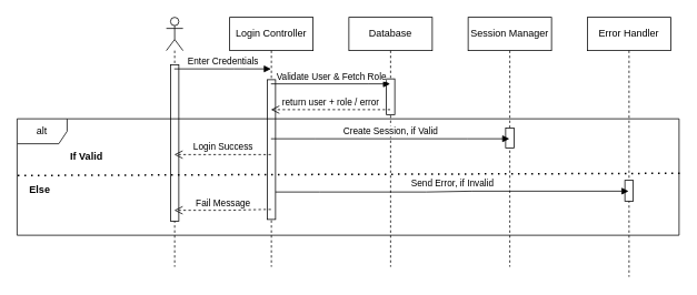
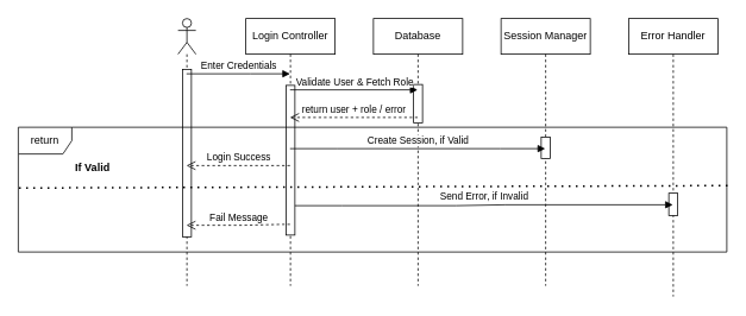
  <mxCell id="0" />
  <mxCell id="1" parent="0" />
  <mxCell id="2" value="" style="shape=umlLifeline;perimeter=lifelinePerimeter;whiteSpace=wrap;html=1;container=1;dropTarget=0;collapsible=0;recursiveResize=0;outlineConnect=0;portConstraint=eastwest;newEdgeStyle={&quot;curved&quot;:0,&quot;rounded&quot;:0};participant=umlActor;" vertex="1" parent="1"><mxGeometry x="199" y="20" width="20" height="300" as="geometry" /></mxCell>
  <mxCell id="3" value="" style="html=1;points=[[0,0,0,0,5],[0,1,0,0,-5],[1,0,0,0,5],[1,1,0,0,-5]];perimeter=orthogonalPerimeter;outlineConnect=0;targetShapes=umlLifeline;portConstraint=eastwest;newEdgeStyle={&quot;curved&quot;:0,&quot;rounded&quot;:0};" vertex="1" parent="2"><mxGeometry x="5" y="57" width="10" height="188" as="geometry" /></mxCell>
  <mxCell id="4" value="Login Controller" style="shape=umlLifeline;perimeter=lifelinePerimeter;whiteSpace=wrap;html=1;container=1;dropTarget=0;collapsible=0;recursiveResize=0;outlineConnect=0;portConstraint=eastwest;newEdgeStyle={&quot;curved&quot;:0,&quot;rounded&quot;:0};" vertex="1" parent="1"><mxGeometry x="275" y="20" width="100" height="300" as="geometry" /></mxCell>
  <mxCell id="5" value="" style="html=1;points=[[0,0,0,0,5],[0,1,0,0,-5],[1,0,0,0,5],[1,1,0,0,-5]];perimeter=orthogonalPerimeter;outlineConnect=0;targetShapes=umlLifeline;portConstraint=eastwest;newEdgeStyle={&quot;curved&quot;:0,&quot;rounded&quot;:0};" vertex="1" parent="4"><mxGeometry x="45" y="75" width="10" height="168" as="geometry" /></mxCell>
  <mxCell id="6" value="Database" style="shape=umlLifeline;perimeter=lifelinePerimeter;whiteSpace=wrap;html=1;container=1;dropTarget=0;collapsible=0;recursiveResize=0;outlineConnect=0;portConstraint=eastwest;newEdgeStyle={&quot;curved&quot;:0,&quot;rounded&quot;:0};" vertex="1" parent="1"><mxGeometry x="418" y="20" width="100" height="300" as="geometry" /></mxCell>
  <mxCell id="7" value="" style="html=1;points=[[0,0,0,0,5],[0,1,0,0,-5],[1,0,0,0,5],[1,1,0,0,-5]];perimeter=orthogonalPerimeter;outlineConnect=0;targetShapes=umlLifeline;portConstraint=eastwest;newEdgeStyle={&quot;curved&quot;:0,&quot;rounded&quot;:0};" vertex="1" parent="6"><mxGeometry x="45" y="74" width="10" height="43" as="geometry" /></mxCell>
  <mxCell id="8" value="Session Manager" style="shape=umlLifeline;perimeter=lifelinePerimeter;whiteSpace=wrap;html=1;container=1;dropTarget=0;collapsible=0;recursiveResize=0;outlineConnect=0;portConstraint=eastwest;newEdgeStyle={&quot;curved&quot;:0,&quot;rounded&quot;:0};" vertex="1" parent="1"><mxGeometry x="561" y="20" width="100" height="300" as="geometry" /></mxCell>
  <mxCell id="9" value="" style="html=1;points=[[0,0,0,0,5],[0,1,0,0,-5],[1,0,0,0,5],[1,1,0,0,-5]];perimeter=orthogonalPerimeter;outlineConnect=0;targetShapes=umlLifeline;portConstraint=eastwest;newEdgeStyle={&quot;curved&quot;:0,&quot;rounded&quot;:0};" vertex="1" parent="8"><mxGeometry x="45" y="133" width="10" height="24" as="geometry" /></mxCell>
  <mxCell id="10" value="Error Handler" style="shape=umlLifeline;perimeter=lifelinePerimeter;whiteSpace=wrap;html=1;container=1;dropTarget=0;collapsible=0;recursiveResize=0;outlineConnect=0;portConstraint=eastwest;newEdgeStyle={&quot;curved&quot;:0,&quot;rounded&quot;:0};" vertex="1" parent="1"><mxGeometry x="704" y="20" width="100" height="312" as="geometry" /></mxCell>
  <mxCell id="11" value="" style="html=1;points=[[0,0,0,0,5],[0,1,0,0,-5],[1,0,0,0,5],[1,1,0,0,-5]];perimeter=orthogonalPerimeter;outlineConnect=0;targetShapes=umlLifeline;portConstraint=eastwest;newEdgeStyle={&quot;curved&quot;:0,&quot;rounded&quot;:0};" vertex="1" parent="10"><mxGeometry x="45" y="196" width="10" height="25" as="geometry" /></mxCell>
  <mxCell id="12" value="Enter Credentials" style="html=1;verticalAlign=bottom;endArrow=block;curved=0;rounded=0;" edge="1" parent="1" source="2" target="4"><mxGeometry width="80" relative="1" as="geometry"><mxPoint x="239" y="89" as="sourcePoint" /><mxPoint x="319" y="89" as="targetPoint" /><Array as="points"><mxPoint x="280" y="82" /></Array></mxGeometry></mxCell>
  <mxCell id="13" value="Validate User &amp;amp; Fetch Role" style="html=1;verticalAlign=bottom;endArrow=block;curved=0;rounded=0;" edge="1" parent="1" source="4" target="6"><mxGeometry width="80" relative="1" as="geometry"><mxPoint x="371" y="100" as="sourcePoint" /><mxPoint x="487" y="100" as="targetPoint" /><Array as="points"><mxPoint x="442" y="100" /></Array></mxGeometry></mxCell>
  <mxCell id="14" value="return user + role / error" style="html=1;verticalAlign=bottom;endArrow=open;dashed=1;endSize=8;curved=0;rounded=0;" edge="1" parent="1" source="6" target="4"><mxGeometry relative="1" as="geometry"><mxPoint x="449" y="150" as="sourcePoint" /><mxPoint x="369" y="150" as="targetPoint" /><Array as="points"><mxPoint x="402" y="131" /></Array></mxGeometry></mxCell>
  <mxCell id="15" value="Create Session, if Valid" style="html=1;verticalAlign=bottom;endArrow=block;curved=0;rounded=0;" edge="1" parent="1" source="4" target="8"><mxGeometry width="80" relative="1" as="geometry"><mxPoint x="361" y="188" as="sourcePoint" /><mxPoint x="477" y="188" as="targetPoint" /><Array as="points"><mxPoint x="377" y="166" /><mxPoint x="560" y="166" /></Array></mxGeometry></mxCell>
  <mxCell id="16" value="Send Error, if Invalid" style="html=1;verticalAlign=bottom;endArrow=block;curved=0;rounded=0;" edge="1" parent="1" source="5" target="10"><mxGeometry width="80" relative="1" as="geometry"><mxPoint x="330" y="207" as="sourcePoint" /><mxPoint x="616" y="207" as="targetPoint" /><Array as="points"><mxPoint x="383" y="230" /><mxPoint x="511" y="230" /><mxPoint x="566" y="229" /></Array></mxGeometry></mxCell>
  <mxCell id="17" value="Login Success" style="html=1;verticalAlign=bottom;endArrow=open;dashed=1;endSize=8;curved=0;rounded=0;" edge="1" parent="1" source="4" target="2"><mxGeometry relative="1" as="geometry"><mxPoint x="342" y="239" as="sourcePoint" /><mxPoint x="199" y="239" as="targetPoint" /><Array as="points"><mxPoint x="276" y="185" /></Array></mxGeometry></mxCell>
- <mxCell id="18" value="alt" style="shape=umlFrame;whiteSpace=wrap;html=1;pointerEvents=0;" vertex="1" parent="1"><mxGeometry x="20" y="142" width="794" height="140" as="geometry" /></mxCell>
+ <mxCell id="18" value="return" style="shape=umlFrame;whiteSpace=wrap;html=1;pointerEvents=0;" vertex="1" parent="1"><mxGeometry x="20" y="142" width="794" height="140" as="geometry" /></mxCell>
  <mxCell id="19" value="Fail Message" style="html=1;verticalAlign=bottom;endArrow=open;dashed=1;endSize=8;curved=0;rounded=0;" edge="1" parent="1" source="4" target="2"><mxGeometry relative="1" as="geometry"><mxPoint x="357" y="264" as="sourcePoint" /><mxPoint x="241" y="264" as="targetPoint" /><Array as="points"><mxPoint x="316" y="251" /><mxPoint x="272" y="252" /></Array></mxGeometry></mxCell>
  <mxCell id="20" value="" style="endArrow=none;dashed=1;html=1;dashPattern=1 3;strokeWidth=2;rounded=0;exitX=0.001;exitY=0.487;exitDx=0;exitDy=0;exitPerimeter=0;entryX=1.002;entryY=0.468;entryDx=0;entryDy=0;entryPerimeter=0;" edge="1" parent="1" source="18" target="18"><mxGeometry width="50" height="50" relative="1" as="geometry"><mxPoint x="380" y="211" as="sourcePoint" /><mxPoint x="430" y="161" as="targetPoint" /></mxGeometry></mxCell>
  <mxCell id="21" value="&lt;b&gt;If Valid&lt;/b&gt;" style="text;html=1;align=center;verticalAlign=middle;resizable=0;points=[];autosize=1;strokeColor=none;fillColor=none;" vertex="1" parent="1"><mxGeometry x="74" y="175" width="57" height="26" as="geometry" /></mxCell>
- <mxCell id="22" value="&lt;b&gt;Else&lt;/b&gt;" style="text;html=1;align=center;verticalAlign=middle;resizable=0;points=[];autosize=1;strokeColor=none;fillColor=none;" vertex="1" parent="1"><mxGeometry x="25.5" y="214" width="43" height="26" as="geometry" /></mxCell>
